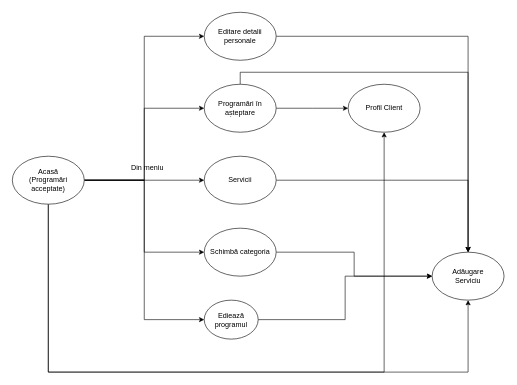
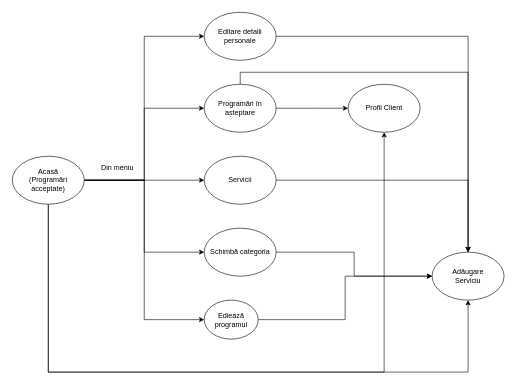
  <mxCell id="0" />
  <mxCell id="1" parent="0" />
  <mxCell id="2" style="edgeStyle=orthogonalEdgeStyle;rounded=0;orthogonalLoop=1;jettySize=auto;html=1;entryX=0;entryY=0.5;entryDx=0;entryDy=0;" edge="1" parent="1" source="9" target="13"><mxGeometry relative="1" as="geometry"><mxPoint x="260" y="300" as="targetPoint" /><Array as="points"><mxPoint x="240" y="300" /><mxPoint x="240" y="60" /></Array></mxGeometry></mxCell>
  <mxCell id="3" style="edgeStyle=orthogonalEdgeStyle;rounded=0;orthogonalLoop=1;jettySize=auto;html=1;entryX=0;entryY=0.5;entryDx=0;entryDy=0;" edge="1" parent="1" source="9" target="20"><mxGeometry relative="1" as="geometry" /></mxCell>
  <mxCell id="4" style="edgeStyle=orthogonalEdgeStyle;rounded=0;orthogonalLoop=1;jettySize=auto;html=1;entryX=0;entryY=0.5;entryDx=0;entryDy=0;" edge="1" parent="1" source="9" target="11"><mxGeometry relative="1" as="geometry" /></mxCell>
  <mxCell id="5" style="edgeStyle=orthogonalEdgeStyle;rounded=0;orthogonalLoop=1;jettySize=auto;html=1;entryX=0;entryY=0.5;entryDx=0;entryDy=0;" edge="1" parent="1" source="9" target="15"><mxGeometry relative="1" as="geometry" /></mxCell>
  <mxCell id="6" style="edgeStyle=orthogonalEdgeStyle;rounded=0;orthogonalLoop=1;jettySize=auto;html=1;entryX=0;entryY=0.5;entryDx=0;entryDy=0;" edge="1" parent="1" source="9" target="17"><mxGeometry relative="1" as="geometry" /></mxCell>
  <mxCell id="7" style="edgeStyle=orthogonalEdgeStyle;rounded=0;orthogonalLoop=1;jettySize=auto;html=1;entryX=0.5;entryY=1;entryDx=0;entryDy=0;" edge="1" parent="1" target="22"><mxGeometry relative="1" as="geometry"><mxPoint x="80" y="180" as="targetPoint" /><mxPoint x="80" y="340" as="sourcePoint" /><Array as="points"><mxPoint x="80" y="620" /><mxPoint x="780" y="620" /></Array></mxGeometry></mxCell>
  <mxCell id="8" style="edgeStyle=orthogonalEdgeStyle;rounded=0;orthogonalLoop=1;jettySize=auto;html=1;entryX=0.5;entryY=1;entryDx=0;entryDy=0;" edge="1" parent="1" source="9" target="23"><mxGeometry relative="1" as="geometry"><Array as="points"><mxPoint x="80" y="620" /><mxPoint x="640" y="620" /></Array></mxGeometry></mxCell>
  <mxCell id="9" value="Acasă&lt;br&gt;(Programări acceptate)" style="ellipse;whiteSpace=wrap;html=1;" vertex="1" parent="1"><mxGeometry x="20" y="260" width="120" height="80" as="geometry" /></mxCell>
  <mxCell id="10" style="edgeStyle=orthogonalEdgeStyle;rounded=0;orthogonalLoop=1;jettySize=auto;html=1;entryX=0.5;entryY=0;entryDx=0;entryDy=0;" edge="1" parent="1" source="11" target="22"><mxGeometry relative="1" as="geometry" /></mxCell>
  <mxCell id="11" value="Servicii" style="ellipse;whiteSpace=wrap;html=1;" vertex="1" parent="1"><mxGeometry x="340" y="260" width="120" height="80" as="geometry" /></mxCell>
  <mxCell id="12" style="edgeStyle=orthogonalEdgeStyle;rounded=0;orthogonalLoop=1;jettySize=auto;html=1;entryX=0.5;entryY=0;entryDx=0;entryDy=0;fillColor=#f8cecc;strokeColor=#000000;" edge="1" parent="1" source="13" target="22"><mxGeometry relative="1" as="geometry" /></mxCell>
  <mxCell id="13" value="Editare detalii&lt;br&gt;personale" style="ellipse;whiteSpace=wrap;html=1;" vertex="1" parent="1"><mxGeometry x="340" y="20" width="120" height="80" as="geometry" /></mxCell>
  <mxCell id="14" style="edgeStyle=orthogonalEdgeStyle;rounded=0;orthogonalLoop=1;jettySize=auto;html=1;entryX=0;entryY=0.5;entryDx=0;entryDy=0;" edge="1" parent="1" source="15" target="22"><mxGeometry relative="1" as="geometry" /></mxCell>
  <mxCell id="15" value="Schimbă categoria" style="ellipse;whiteSpace=wrap;html=1;" vertex="1" parent="1"><mxGeometry x="340" y="380" width="120" height="80" as="geometry" /></mxCell>
  <mxCell id="16" style="edgeStyle=orthogonalEdgeStyle;rounded=0;orthogonalLoop=1;jettySize=auto;html=1;entryX=0;entryY=0.5;entryDx=0;entryDy=0;" edge="1" parent="1" source="17" target="22"><mxGeometry relative="1" as="geometry" /></mxCell>
  <mxCell id="17" value="Ediează programul" style="ellipse;whiteSpace=wrap;html=1;" vertex="1" parent="1"><mxGeometry x="340" y="500" width="90" height="65" as="geometry" /></mxCell>
  <mxCell id="18" style="edgeStyle=orthogonalEdgeStyle;rounded=0;orthogonalLoop=1;jettySize=auto;html=1;exitX=1;exitY=0.5;exitDx=0;exitDy=0;" edge="1" parent="1" source="20"><mxGeometry relative="1" as="geometry"><mxPoint x="580" y="180" as="targetPoint" /></mxGeometry></mxCell>
  <mxCell id="19" style="edgeStyle=orthogonalEdgeStyle;rounded=0;orthogonalLoop=1;jettySize=auto;html=1;entryX=0.5;entryY=0;entryDx=0;entryDy=0;fillColor=#f8cecc;strokeColor=#000000;" edge="1" parent="1" source="20" target="22"><mxGeometry relative="1" as="geometry"><mxPoint x="340" y="120" as="targetPoint" /><Array as="points"><mxPoint x="400" y="120" /><mxPoint x="780" y="120" /></Array></mxGeometry></mxCell>
  <mxCell id="20" value="Programări în&lt;br&gt;așteptare" style="ellipse;whiteSpace=wrap;html=1;" vertex="1" parent="1"><mxGeometry x="340" y="140" width="120" height="80" as="geometry" /></mxCell>
- <mxCell id="21" value="Din meniu" style="text;html=1;align=center;verticalAlign=middle;resizable=0;points=[];autosize=1;" vertex="1" parent="1"><mxGeometry x="210" y="270" width="70" height="20" as="geometry" /></mxCell>
+ <mxCell id="21" value="Din meniu" style="text;html=1;align=center;verticalAlign=middle;resizable=0;points=[];autosize=1;" vertex="1" parent="1"><mxGeometry x="160" y="270" width="70" height="20" as="geometry" /></mxCell>
  <mxCell id="22" value="Adăugare&lt;br&gt;Serviciu" style="ellipse;whiteSpace=wrap;html=1;" vertex="1" parent="1"><mxGeometry x="720" y="420" width="120" height="80" as="geometry" /></mxCell>
  <mxCell id="23" value="Profil Client" style="ellipse;whiteSpace=wrap;html=1;" vertex="1" parent="1"><mxGeometry x="580" y="140" width="120" height="80" as="geometry" /></mxCell>
